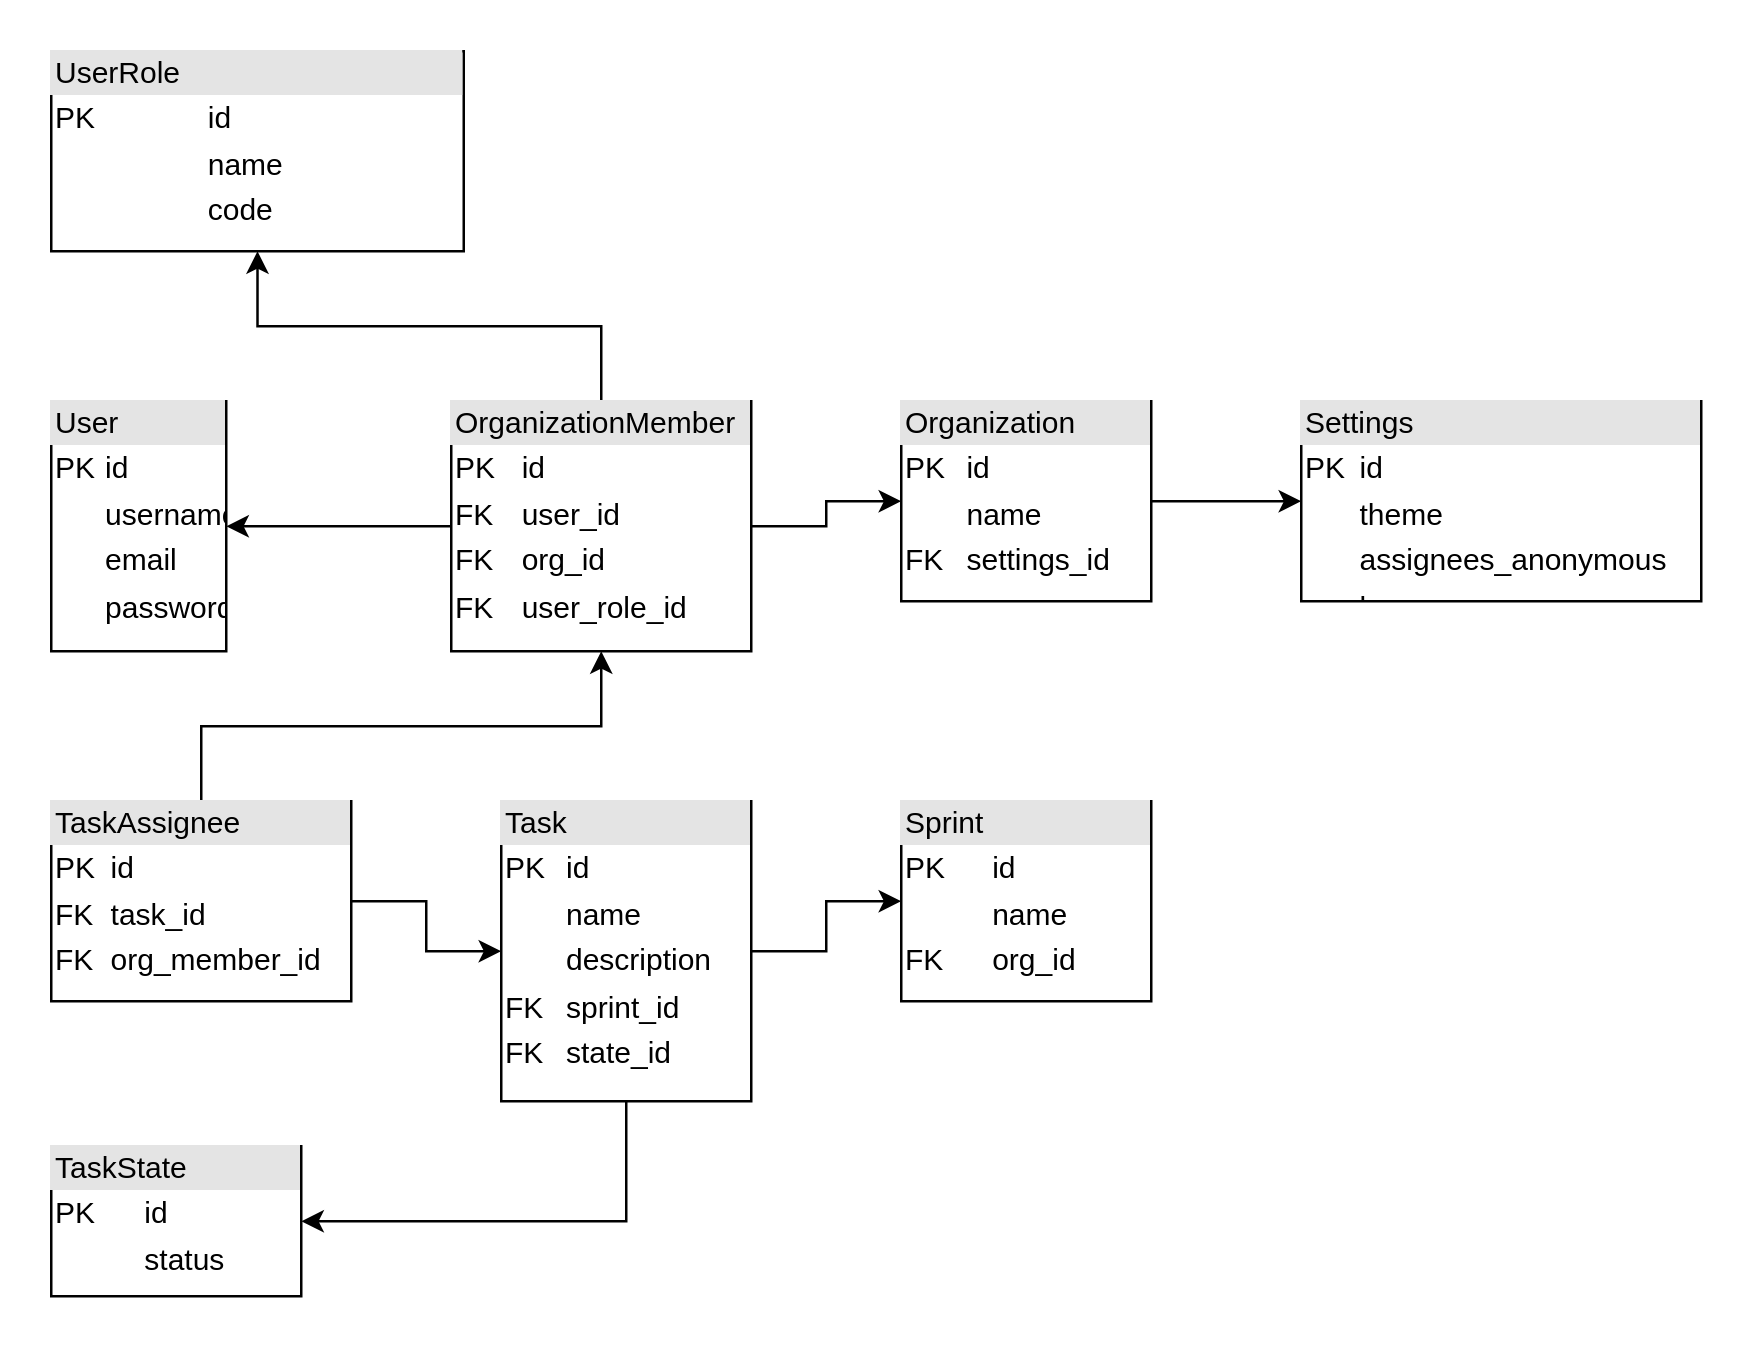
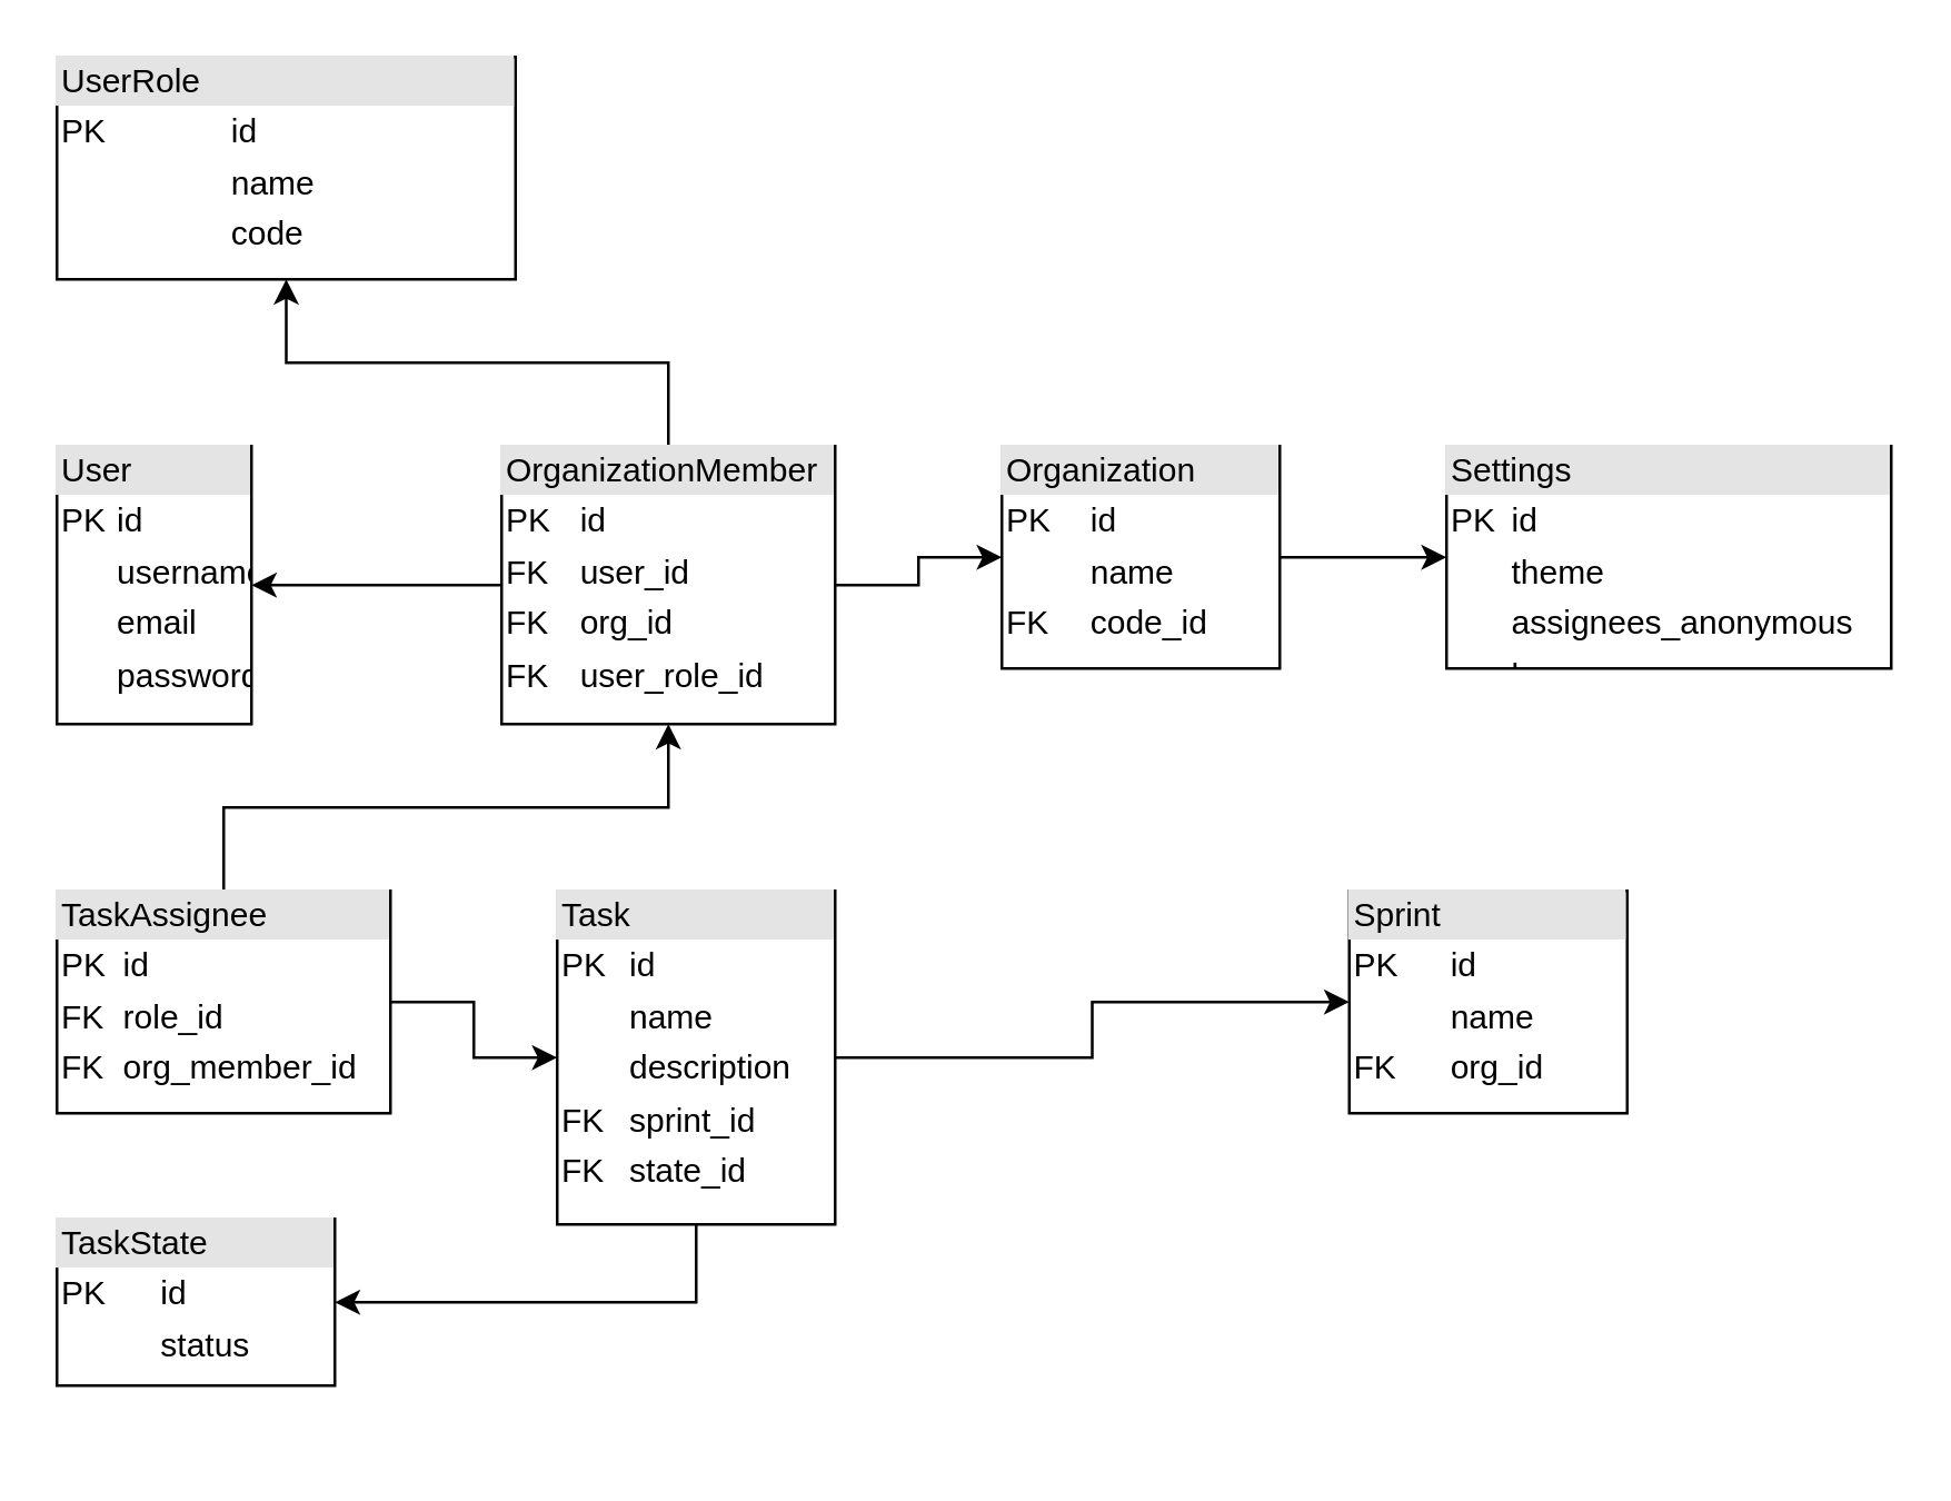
  <mxCell id="0" />
  <mxCell id="1" parent="0" />
  <mxCell id="2" value="&lt;div style=&quot;box-sizing:border-box;width:100%;background:#e4e4e4;padding:2px;&quot;&gt;User&lt;/div&gt;&lt;table style=&quot;width:100%;font-size:1em;&quot; cellpadding=&quot;2&quot; cellspacing=&quot;0&quot;&gt;&lt;tbody&gt;&lt;tr&gt;&lt;td&gt;PK&lt;/td&gt;&lt;td&gt;id&lt;/td&gt;&lt;/tr&gt;&lt;tr&gt;&lt;td&gt;&lt;br&gt;&lt;/td&gt;&lt;td&gt;username&lt;/td&gt;&lt;/tr&gt;&lt;tr&gt;&lt;td&gt;&lt;/td&gt;&lt;td&gt;email&lt;br&gt;&lt;/td&gt;&lt;/tr&gt;&lt;tr&gt;&lt;td&gt;&lt;br&gt;&lt;/td&gt;&lt;td&gt;password&lt;/td&gt;&lt;/tr&gt;&lt;/tbody&gt;&lt;/table&gt;" style="verticalAlign=top;align=left;overflow=fill;html=1;whiteSpace=wrap;" vertex="1" parent="1"><mxGeometry x="20" y="160" width="70" height="100" as="geometry" /></mxCell>
  <mxCell id="3" style="edgeStyle=orthogonalEdgeStyle;rounded=0;orthogonalLoop=1;jettySize=auto;html=1;exitX=1;exitY=0.5;exitDx=0;exitDy=0;" edge="1" parent="1" source="4" target="18"><mxGeometry relative="1" as="geometry" /></mxCell>
- <mxCell id="4" value="&lt;div style=&quot;box-sizing:border-box;width:100%;background:#e4e4e4;padding:2px;&quot;&gt;Organization&lt;/div&gt;&lt;table style=&quot;width:100%;font-size:1em;&quot; cellpadding=&quot;2&quot; cellspacing=&quot;0&quot;&gt;&lt;tbody&gt;&lt;tr&gt;&lt;td&gt;PK&lt;/td&gt;&lt;td&gt;id&lt;/td&gt;&lt;/tr&gt;&lt;tr&gt;&lt;td&gt;&lt;br&gt;&lt;/td&gt;&lt;td&gt;name&lt;/td&gt;&lt;/tr&gt;&lt;tr&gt;&lt;td&gt;FK&lt;/td&gt;&lt;td&gt;settings_id&lt;br&gt;&lt;/td&gt;&lt;/tr&gt;&lt;/tbody&gt;&lt;/table&gt;" style="verticalAlign=top;align=left;overflow=fill;html=1;whiteSpace=wrap;" vertex="1" parent="1"><mxGeometry x="360" y="160" width="100" height="80" as="geometry" /></mxCell>
+ <mxCell id="4" value="&lt;div style=&quot;box-sizing:border-box;width:100%;background:#e4e4e4;padding:2px;&quot;&gt;Organization&lt;/div&gt;&lt;table style=&quot;width:100%;font-size:1em;&quot; cellpadding=&quot;2&quot; cellspacing=&quot;0&quot;&gt;&lt;tbody&gt;&lt;tr&gt;&lt;td&gt;PK&lt;/td&gt;&lt;td&gt;id&lt;/td&gt;&lt;/tr&gt;&lt;tr&gt;&lt;td&gt;&lt;br&gt;&lt;/td&gt;&lt;td&gt;name&lt;/td&gt;&lt;/tr&gt;&lt;tr&gt;&lt;td&gt;FK&lt;/td&gt;&lt;td&gt;code_id&lt;br&gt;&lt;/td&gt;&lt;/tr&gt;&lt;/tbody&gt;&lt;/table&gt;" style="verticalAlign=top;align=left;overflow=fill;html=1;whiteSpace=wrap;" vertex="1" parent="1"><mxGeometry x="360" y="160" width="100" height="80" as="geometry" /></mxCell>
  <mxCell id="5" style="edgeStyle=orthogonalEdgeStyle;rounded=0;orthogonalLoop=1;jettySize=auto;html=1;exitX=0;exitY=0.5;exitDx=0;exitDy=0;" edge="1" parent="1" source="8" target="2"><mxGeometry relative="1" as="geometry" /></mxCell>
  <mxCell id="6" style="edgeStyle=orthogonalEdgeStyle;rounded=0;orthogonalLoop=1;jettySize=auto;html=1;exitX=1;exitY=0.5;exitDx=0;exitDy=0;" edge="1" parent="1" source="8" target="4"><mxGeometry relative="1" as="geometry" /></mxCell>
  <mxCell id="7" style="edgeStyle=orthogonalEdgeStyle;rounded=0;orthogonalLoop=1;jettySize=auto;html=1;exitX=0.5;exitY=0;exitDx=0;exitDy=0;" edge="1" parent="1" source="8" target="17"><mxGeometry relative="1" as="geometry" /></mxCell>
  <mxCell id="8" value="&lt;div style=&quot;box-sizing:border-box;width:100%;background:#e4e4e4;padding:2px;&quot;&gt;OrganizationMember&lt;/div&gt;&lt;table style=&quot;width:100%;font-size:1em;&quot; cellpadding=&quot;2&quot; cellspacing=&quot;0&quot;&gt;&lt;tbody&gt;&lt;tr&gt;&lt;td&gt;PK&lt;/td&gt;&lt;td&gt;id&lt;/td&gt;&lt;/tr&gt;&lt;tr&gt;&lt;td&gt;FK&lt;/td&gt;&lt;td&gt;user_id&lt;/td&gt;&lt;/tr&gt;&lt;tr&gt;&lt;td&gt;FK&lt;/td&gt;&lt;td&gt;org_id&lt;br&gt;&lt;/td&gt;&lt;/tr&gt;&lt;tr&gt;&lt;td&gt;FK&lt;/td&gt;&lt;td&gt;user_role_id&lt;/td&gt;&lt;/tr&gt;&lt;/tbody&gt;&lt;/table&gt;" style="verticalAlign=top;align=left;overflow=fill;html=1;whiteSpace=wrap;" vertex="1" parent="1"><mxGeometry x="180" y="160" width="120" height="100" as="geometry" /></mxCell>
- <mxCell id="9" value="&lt;div style=&quot;box-sizing:border-box;width:100%;background:#e4e4e4;padding:2px;&quot;&gt;Sprint&lt;/div&gt;&lt;table style=&quot;width:100%;font-size:1em;&quot; cellpadding=&quot;2&quot; cellspacing=&quot;0&quot;&gt;&lt;tbody&gt;&lt;tr&gt;&lt;td&gt;PK&lt;/td&gt;&lt;td&gt;id&lt;/td&gt;&lt;/tr&gt;&lt;tr&gt;&lt;td&gt;&lt;br&gt;&lt;/td&gt;&lt;td&gt;name&lt;/td&gt;&lt;/tr&gt;&lt;tr&gt;&lt;td&gt;FK&lt;/td&gt;&lt;td&gt;org_id&lt;br&gt;&lt;/td&gt;&lt;/tr&gt;&lt;/tbody&gt;&lt;/table&gt;" style="verticalAlign=top;align=left;overflow=fill;html=1;whiteSpace=wrap;" vertex="1" parent="1"><mxGeometry x="360" y="320" width="100" height="80" as="geometry" /></mxCell>
+ <mxCell id="9" value="&lt;div style=&quot;box-sizing:border-box;width:100%;background:#e4e4e4;padding:2px;&quot;&gt;Sprint&lt;/div&gt;&lt;table style=&quot;width:100%;font-size:1em;&quot; cellpadding=&quot;2&quot; cellspacing=&quot;0&quot;&gt;&lt;tbody&gt;&lt;tr&gt;&lt;td&gt;PK&lt;/td&gt;&lt;td&gt;id&lt;/td&gt;&lt;/tr&gt;&lt;tr&gt;&lt;td&gt;&lt;br&gt;&lt;/td&gt;&lt;td&gt;name&lt;/td&gt;&lt;/tr&gt;&lt;tr&gt;&lt;td&gt;FK&lt;/td&gt;&lt;td&gt;org_id&lt;br&gt;&lt;/td&gt;&lt;/tr&gt;&lt;/tbody&gt;&lt;/table&gt;" style="verticalAlign=top;align=left;overflow=fill;html=1;whiteSpace=wrap;" vertex="1" parent="1"><mxGeometry x="485" y="320" width="100" height="80" as="geometry" /></mxCell>
  <mxCell id="10" style="edgeStyle=orthogonalEdgeStyle;rounded=0;orthogonalLoop=1;jettySize=auto;html=1;exitX=1;exitY=0.5;exitDx=0;exitDy=0;" edge="1" parent="1" source="12" target="9"><mxGeometry relative="1" as="geometry" /></mxCell>
  <mxCell id="11" style="edgeStyle=orthogonalEdgeStyle;rounded=0;orthogonalLoop=1;jettySize=auto;html=1;exitX=0.5;exitY=1;exitDx=0;exitDy=0;entryX=1;entryY=0.5;entryDx=0;entryDy=0;" edge="1" parent="1" source="12" target="16"><mxGeometry relative="1" as="geometry" /></mxCell>
  <mxCell id="12" value="&lt;div style=&quot;box-sizing:border-box;width:100%;background:#e4e4e4;padding:2px;&quot;&gt;Task&lt;/div&gt;&lt;table style=&quot;width:100%;font-size:1em;&quot; cellpadding=&quot;2&quot; cellspacing=&quot;0&quot;&gt;&lt;tbody&gt;&lt;tr&gt;&lt;td&gt;PK&lt;/td&gt;&lt;td&gt;id&lt;/td&gt;&lt;/tr&gt;&lt;tr&gt;&lt;td&gt;&lt;br&gt;&lt;/td&gt;&lt;td&gt;name&lt;/td&gt;&lt;/tr&gt;&lt;tr&gt;&lt;td&gt;&lt;br&gt;&lt;/td&gt;&lt;td&gt;description&lt;/td&gt;&lt;/tr&gt;&lt;tr&gt;&lt;td&gt;FK&lt;/td&gt;&lt;td&gt;sprint_id&lt;/td&gt;&lt;/tr&gt;&lt;tr&gt;&lt;td&gt;FK&lt;/td&gt;&lt;td&gt;state_id&lt;br&gt;&lt;/td&gt;&lt;/tr&gt;&lt;/tbody&gt;&lt;/table&gt;" style="verticalAlign=top;align=left;overflow=fill;html=1;whiteSpace=wrap;" vertex="1" parent="1"><mxGeometry x="200" y="320" width="100" height="120" as="geometry" /></mxCell>
  <mxCell id="13" style="edgeStyle=orthogonalEdgeStyle;rounded=0;orthogonalLoop=1;jettySize=auto;html=1;exitX=1;exitY=0.5;exitDx=0;exitDy=0;" edge="1" parent="1" source="15" target="12"><mxGeometry relative="1" as="geometry" /></mxCell>
  <mxCell id="14" style="edgeStyle=orthogonalEdgeStyle;rounded=0;orthogonalLoop=1;jettySize=auto;html=1;exitX=0.5;exitY=0;exitDx=0;exitDy=0;" edge="1" parent="1" source="15" target="8"><mxGeometry relative="1" as="geometry" /></mxCell>
- <mxCell id="15" value="&lt;div style=&quot;box-sizing:border-box;width:100%;background:#e4e4e4;padding:2px;&quot;&gt;TaskAssignee&lt;/div&gt;&lt;table style=&quot;width:100%;font-size:1em;&quot; cellpadding=&quot;2&quot; cellspacing=&quot;0&quot;&gt;&lt;tbody&gt;&lt;tr&gt;&lt;td&gt;PK&lt;/td&gt;&lt;td&gt;id&lt;/td&gt;&lt;/tr&gt;&lt;tr&gt;&lt;td&gt;FK&lt;/td&gt;&lt;td&gt;task_id&lt;/td&gt;&lt;/tr&gt;&lt;tr&gt;&lt;td&gt;FK&lt;/td&gt;&lt;td&gt;org_member_id&lt;/td&gt;&lt;/tr&gt;&lt;/tbody&gt;&lt;/table&gt;" style="verticalAlign=top;align=left;overflow=fill;html=1;whiteSpace=wrap;" vertex="1" parent="1"><mxGeometry x="20" y="320" width="120" height="80" as="geometry" /></mxCell>
- <mxCell id="16" value="&lt;div style=&quot;box-sizing:border-box;width:100%;background:#e4e4e4;padding:2px;&quot;&gt;TaskState&lt;/div&gt;&lt;table style=&quot;width:100%;font-size:1em;&quot; cellpadding=&quot;2&quot; cellspacing=&quot;0&quot;&gt;&lt;tbody&gt;&lt;tr&gt;&lt;td&gt;PK&lt;/td&gt;&lt;td&gt;id&lt;/td&gt;&lt;/tr&gt;&lt;tr&gt;&lt;td&gt;&lt;br&gt;&lt;/td&gt;&lt;td&gt;status&lt;/td&gt;&lt;/tr&gt;&lt;/tbody&gt;&lt;/table&gt;" style="verticalAlign=top;align=left;overflow=fill;html=1;whiteSpace=wrap;" vertex="1" parent="1"><mxGeometry x="20" y="458" width="100" height="60" as="geometry" /></mxCell>
+ <mxCell id="15" value="&lt;div style=&quot;box-sizing:border-box;width:100%;background:#e4e4e4;padding:2px;&quot;&gt;TaskAssignee&lt;/div&gt;&lt;table style=&quot;width:100%;font-size:1em;&quot; cellpadding=&quot;2&quot; cellspacing=&quot;0&quot;&gt;&lt;tbody&gt;&lt;tr&gt;&lt;td&gt;PK&lt;/td&gt;&lt;td&gt;id&lt;/td&gt;&lt;/tr&gt;&lt;tr&gt;&lt;td&gt;FK&lt;/td&gt;&lt;td&gt;role_id&lt;/td&gt;&lt;/tr&gt;&lt;tr&gt;&lt;td&gt;FK&lt;/td&gt;&lt;td&gt;org_member_id&lt;/td&gt;&lt;/tr&gt;&lt;/tbody&gt;&lt;/table&gt;" style="verticalAlign=top;align=left;overflow=fill;html=1;whiteSpace=wrap;" vertex="1" parent="1"><mxGeometry x="20" y="320" width="120" height="80" as="geometry" /></mxCell>
+ <mxCell id="16" value="&lt;div style=&quot;box-sizing:border-box;width:100%;background:#e4e4e4;padding:2px;&quot;&gt;TaskState&lt;/div&gt;&lt;table style=&quot;width:100%;font-size:1em;&quot; cellpadding=&quot;2&quot; cellspacing=&quot;0&quot;&gt;&lt;tbody&gt;&lt;tr&gt;&lt;td&gt;PK&lt;/td&gt;&lt;td&gt;id&lt;/td&gt;&lt;/tr&gt;&lt;tr&gt;&lt;td&gt;&lt;br&gt;&lt;/td&gt;&lt;td&gt;status&lt;/td&gt;&lt;/tr&gt;&lt;/tbody&gt;&lt;/table&gt;" style="verticalAlign=top;align=left;overflow=fill;html=1;whiteSpace=wrap;" vertex="1" parent="1"><mxGeometry x="20" y="438" width="100" height="60" as="geometry" /></mxCell>
  <mxCell id="17" value="&lt;div style=&quot;box-sizing:border-box;width:100%;background:#e4e4e4;padding:2px;&quot;&gt;UserRole&lt;/div&gt;&lt;table style=&quot;width:100%;font-size:1em;&quot; cellpadding=&quot;2&quot; cellspacing=&quot;0&quot;&gt;&lt;tbody&gt;&lt;tr&gt;&lt;td&gt;PK&lt;/td&gt;&lt;td&gt;id&lt;/td&gt;&lt;/tr&gt;&lt;tr&gt;&lt;td&gt;&lt;br&gt;&lt;/td&gt;&lt;td&gt;name&lt;/td&gt;&lt;/tr&gt;&lt;tr&gt;&lt;td&gt;&lt;br&gt;&lt;/td&gt;&lt;td&gt;code&lt;/td&gt;&lt;/tr&gt;&lt;/tbody&gt;&lt;/table&gt;" style="verticalAlign=top;align=left;overflow=fill;html=1;whiteSpace=wrap;" vertex="1" parent="1"><mxGeometry x="20" y="20" width="165" height="80" as="geometry" /></mxCell>
  <mxCell id="18" value="&lt;div style=&quot;box-sizing:border-box;width:100%;background:#e4e4e4;padding:2px;&quot;&gt;Settings&lt;/div&gt;&lt;table style=&quot;width:100%;font-size:1em;&quot; cellpadding=&quot;2&quot; cellspacing=&quot;0&quot;&gt;&lt;tbody&gt;&lt;tr&gt;&lt;td&gt;PK&lt;/td&gt;&lt;td&gt;id&lt;/td&gt;&lt;/tr&gt;&lt;tr&gt;&lt;td&gt;&lt;br&gt;&lt;/td&gt;&lt;td&gt;theme&lt;/td&gt;&lt;/tr&gt;&lt;tr&gt;&lt;td&gt;&lt;/td&gt;&lt;td&gt;assignees_anonymous&lt;/td&gt;&lt;/tr&gt;&lt;tr&gt;&lt;td&gt;&lt;br&gt;&lt;/td&gt;&lt;td&gt;language&lt;/td&gt;&lt;/tr&gt;&lt;/tbody&gt;&lt;/table&gt;" style="verticalAlign=top;align=left;overflow=fill;html=1;whiteSpace=wrap;" vertex="1" parent="1"><mxGeometry x="520" y="160" width="160" height="80" as="geometry" /></mxCell>
